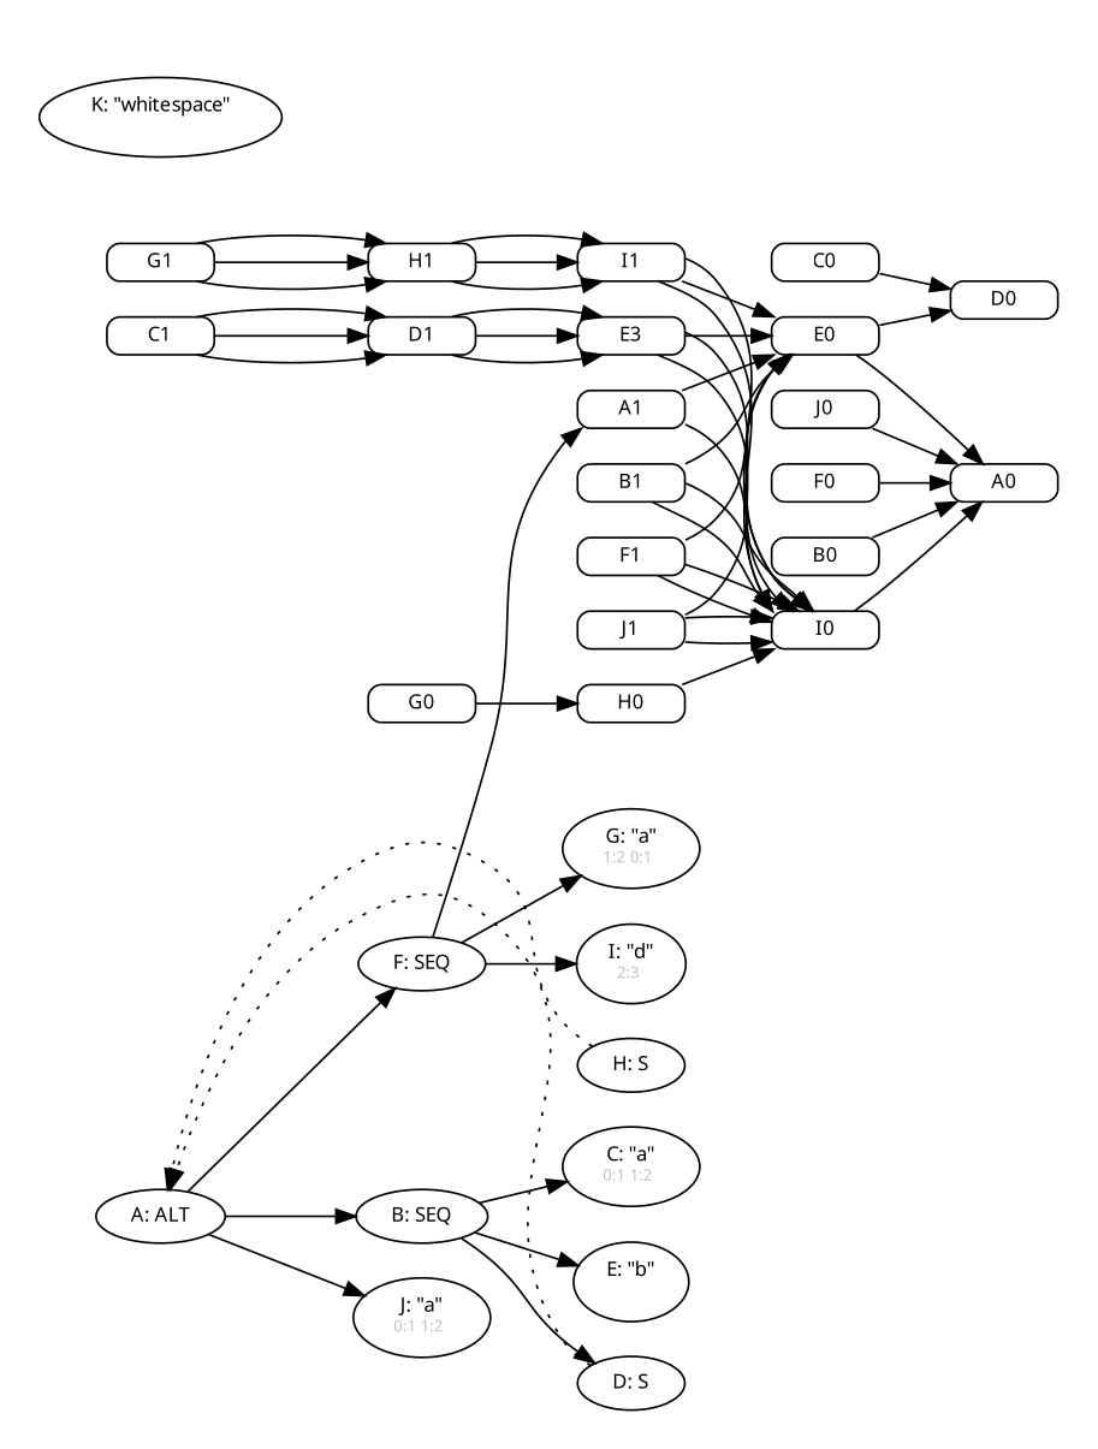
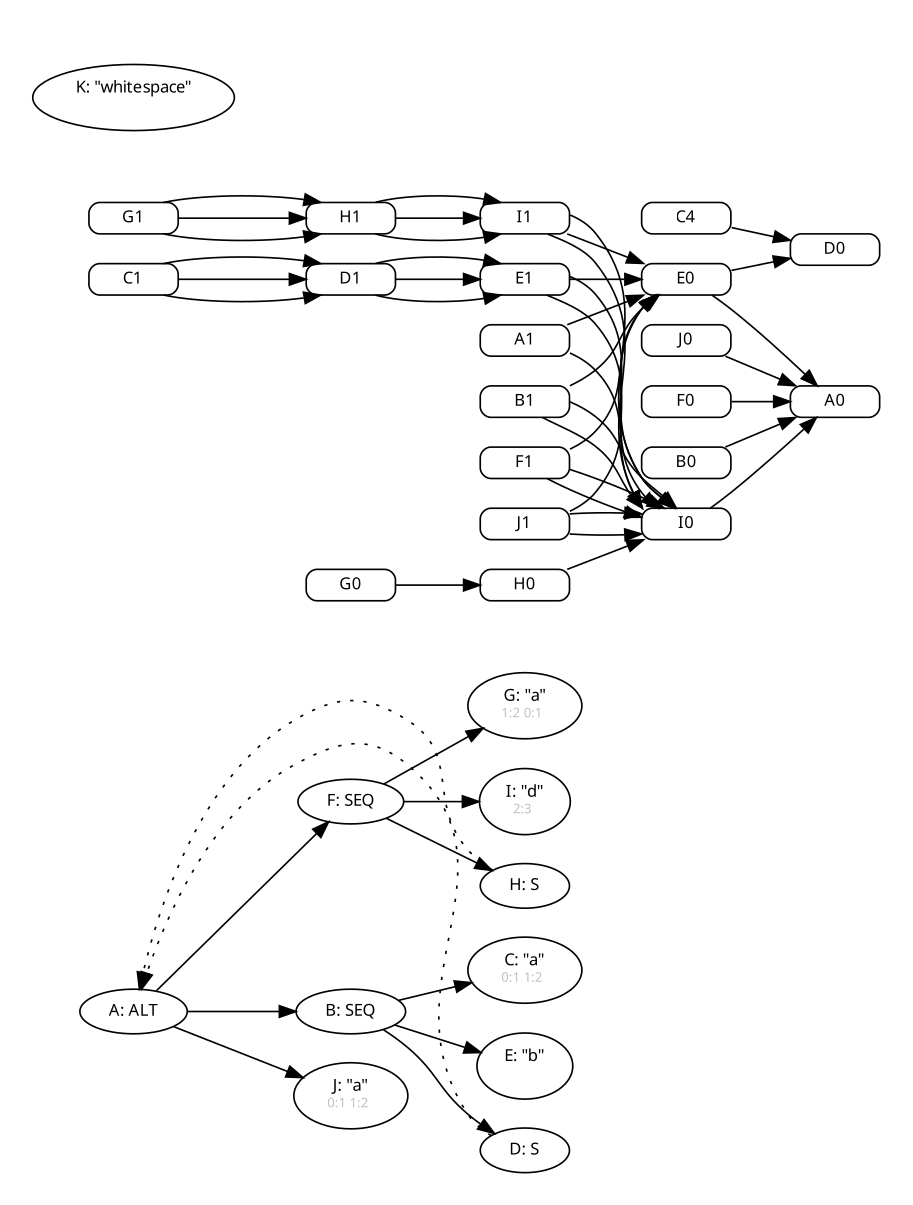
  digraph {
    fontname=Menlo
    fontsize=10
    ordering=out
    rankdir=LR
    node [fontname=Menlo fontsize=10 shape=box style=rounded]
    edge [fontname=Menlo fontsize=10]
    J1 [height=0]
    I0 [height=0]
    E0 [height=0]
    A0 [height=0]
    J0 [height=0]
    I1 [height=0]
    H1 [height=0]
    H0 [height=0]
    G1 [height=0]
    G0 [height=0]
    F1 [height=0]
    F0 [height=0]
-   E1 [height=0 label=E3]
+   E1 [height=0]
    D1 [height=0]
    D0 [height=0]
    C1 [height=0]
-   C0 [height=0]
+   C0 [height=0 label=C4]
    B1 [height=0]
    B0 [height=0]
    A1 [height=0]
    n21 [height=0 label=<A: ALT> shape=ellipse style=""]
    n22 [height=0 label=<B: SEQ> shape=ellipse style=""]
    n23 [height=0 label=<F: SEQ> shape=ellipse style=""]
    n24 [height=0 label=<J: "a"<br/><font color="gray" point-size="8.0"> 0:1 1:2 </font> > shape=ellipse style=""]
    n25 [height=0 label=<C: "a"<br/><font color="gray" point-size="8.0"> 0:1 1:2 </font> > shape=ellipse style=""]
    n26 [height=0 label=<D: S> shape=ellipse style=""]
    n27 [height=0 label=<E: "b"<br/><font color="gray" point-size="8.0">  </font> > shape=ellipse style=""]
    n28 [height=0 label=<G: "a"<br/><font color="gray" point-size="8.0"> 1:2 0:1 </font> > shape=ellipse style=""]
    n29 [height=0 label=<H: S> shape=ellipse style=""]
    n30 [height=0 label=<I: "d"<br/><font color="gray" point-size="8.0"> 2:3 </font> > shape=ellipse style=""]
    n31 [height=0 label=<K: "whitespace"<br/><font color="gray" point-size="8.0">  </font> > shape=ellipse style=""]
    subgraph sub_1 {
      cluster=true
      fontcolor=red
      label="LL1 aad↵"
      labeljust=l
      J1
      I0
      E0
      A0
      J0
      I1
      H1
      H0
      G1
      G0
      F1
      F0
      E1
      D1
      D0
      C1
      C0
      B1
      B0
      A1
    }
    subgraph sub_2 {
      cluster=true
      label="S = \"a\" S \"b\" | \"a\" S \"d\" | \"a\""
      labeljust=l
      n21
      n22
      n23
      n24
      n25
      n26
      n27
      n28
      n29
      n30
    }
    subgraph sub_3 {
      cluster=true
      label="whitespace = \"\s+\""
      labeljust=l
      n31
    }
    J1 -> I0
    J1 -> I0
    J1 -> E0
    I0 -> A0
    E0 -> A0
    E0 -> D0
    J0 -> A0
    I1 -> I0
    I1 -> I0
    I1 -> E0
    H1 -> I1
    H1 -> I1
    H1 -> I1
    H0 -> I0
    G1 -> H1
    G1 -> H1
    G1 -> H1
    G0 -> H0
    F1 -> I0
    F1 -> I0
    F1 -> E0
    F0 -> A0
    E1 -> I0
    E1 -> I0
    E1 -> E0
    D1 -> E1
    D1 -> E1
    D1 -> E1
    C1 -> D1
    C1 -> D1
    C1 -> D1
    C0 -> D0
    B1 -> I0
    B1 -> I0
    B1 -> E0
    B0 -> A0
    A1 -> I0
    A1 -> E0
    n21 -> n22
    n21 -> n23
    n21 -> n24
    n22 -> n25
    n22 -> n26
    n22 -> n27
    n23 -> n28
-   n23 -> A1
+   n23 -> n29
    n23 -> n30
    n26 -> n21 [constraint=false style=dotted]
    n29 -> n21 [constraint=false style=dotted]
  }
